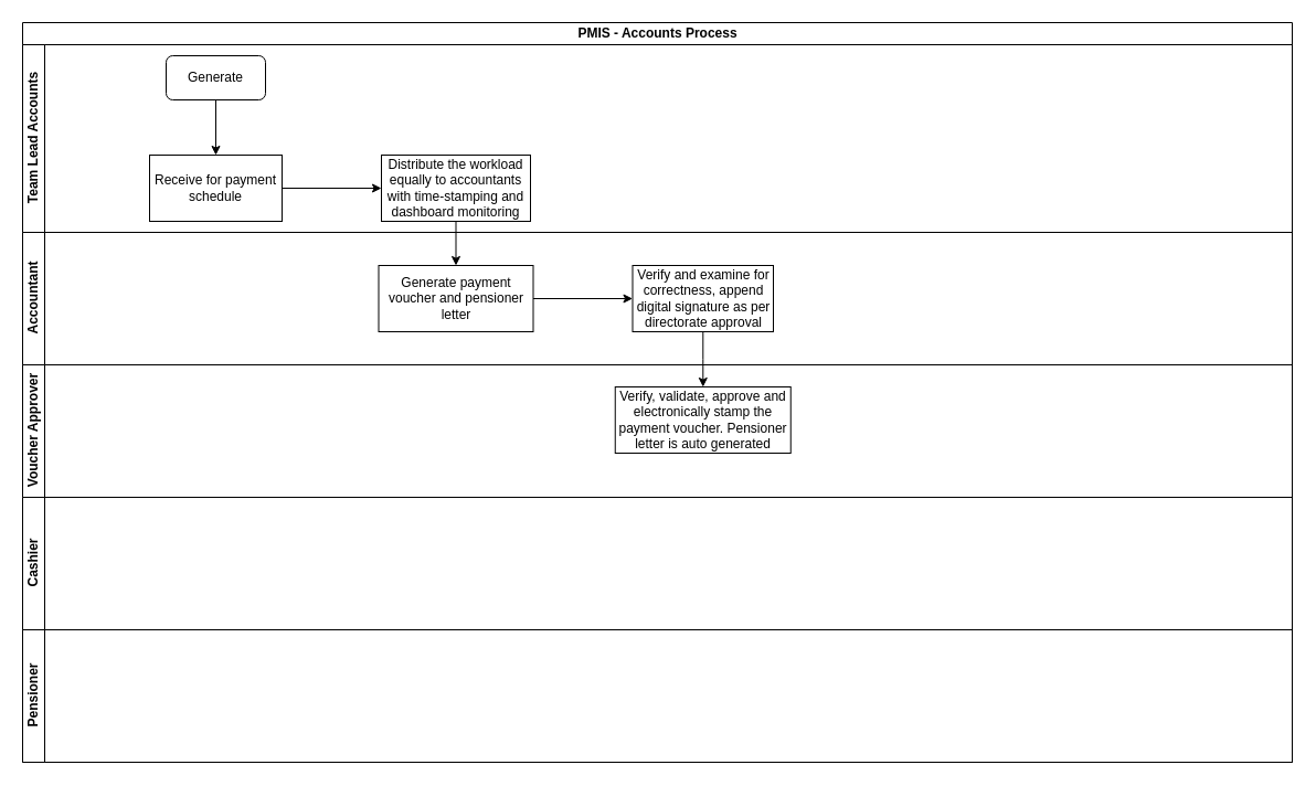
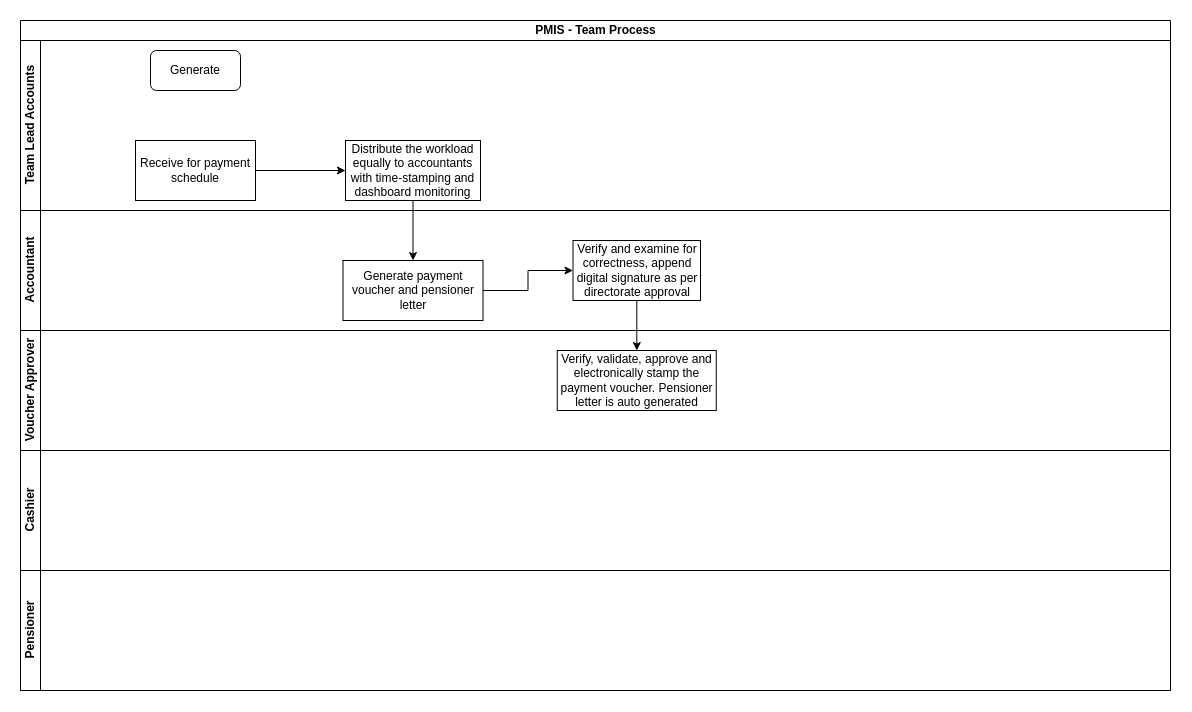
  <mxCell id="0" />
  <mxCell id="1" parent="0" />
- <mxCell id="2" value="PMIS - Accounts Process" style="swimlane;html=1;childLayout=stackLayout;resizeParent=1;resizeParentMax=0;horizontal=1;startSize=20;horizontalStack=0;" vertex="1" parent="1"><mxGeometry y="20" width="1150" height="670" as="geometry" x="20" /></mxCell>
+ <mxCell id="2" value="PMIS - Team Process" style="swimlane;html=1;childLayout=stackLayout;resizeParent=1;resizeParentMax=0;horizontal=1;startSize=20;horizontalStack=0;" vertex="1" parent="1"><mxGeometry y="20" width="1150" height="670" as="geometry" x="20" /></mxCell>
  <mxCell id="3" value="Team Lead Accounts" style="swimlane;html=1;startSize=20;horizontal=0;" vertex="1" parent="2"><mxGeometry y="20" width="1150" height="170" as="geometry" /></mxCell>
  <mxCell id="4" value="Generate" style="rounded=1;whiteSpace=wrap;html=1;" vertex="1" parent="3"><mxGeometry x="130" y="10" width="90" height="40" as="geometry" /></mxCell>
  <mxCell id="5" value="Receive for payment schedule" style="rounded=0;whiteSpace=wrap;html=1;" vertex="1" parent="3"><mxGeometry x="115" y="100" width="120" height="60" as="geometry" /></mxCell>
- <mxCell id="6" value="" style="edgeStyle=orthogonalEdgeStyle;rounded=0;orthogonalLoop=1;jettySize=auto;html=1;entryX=0.5;entryY=0;entryDx=0;entryDy=0;" edge="1" parent="3" source="4" target="5"><mxGeometry relative="1" as="geometry"><mxPoint x="175" y="120" as="targetPoint" /></mxGeometry></mxCell>
  <mxCell id="7" value="Accountant" style="swimlane;html=1;startSize=20;horizontal=0;" vertex="1" parent="2"><mxGeometry y="190" width="1150" height="120" as="geometry" /></mxCell>
- <mxCell id="8" value="Generate payment voucher and pensioner letter" style="whiteSpace=wrap;html=1;rounded=0;" vertex="1" parent="7"><mxGeometry x="322.5" y="30" width="140" height="60" as="geometry" /></mxCell>
+ <mxCell id="8" value="Generate payment voucher and pensioner letter" style="whiteSpace=wrap;html=1;rounded=0;" vertex="1" parent="7"><mxGeometry x="322.5" y="50" width="140" height="60" as="geometry" /></mxCell>
  <mxCell id="9" value="Voucher Approver" style="swimlane;html=1;startSize=20;horizontal=0;" vertex="1" parent="2"><mxGeometry y="310" width="1150" height="120" as="geometry" /></mxCell>
  <mxCell id="10" value="Verify, validate, approve and electronically stamp the payment voucher. Pensioner letter is auto generated" style="whiteSpace=wrap;html=1;rounded=0;" vertex="1" parent="9"><mxGeometry x="536.75" y="20" width="159" height="60" as="geometry" /></mxCell>
  <mxCell id="11" value="Cashier" style="swimlane;html=1;startSize=20;horizontal=0;" vertex="1" parent="2"><mxGeometry y="430" width="1150" height="120" as="geometry" /></mxCell>
  <mxCell id="12" value="Pensioner" style="swimlane;html=1;startSize=20;horizontal=0;" vertex="1" parent="2"><mxGeometry y="550" width="1150" height="120" as="geometry" /></mxCell>
  <mxCell id="13" value="" style="edgeStyle=orthogonalEdgeStyle;rounded=0;orthogonalLoop=1;jettySize=auto;html=1;" edge="1" parent="1" source="14" target="8"><mxGeometry relative="1" as="geometry" /></mxCell>
  <mxCell id="14" value="Distribute the workload equally to accountants with time-stamping and dashboard monitoring" style="whiteSpace=wrap;html=1;rounded=0;" vertex="1" parent="1"><mxGeometry x="345" y="140" width="135" height="60" as="geometry" /></mxCell>
  <mxCell id="15" value="" style="edgeStyle=orthogonalEdgeStyle;rounded=0;orthogonalLoop=1;jettySize=auto;html=1;" edge="1" parent="1" source="5" target="14"><mxGeometry relative="1" as="geometry" /></mxCell>
  <mxCell id="16" value="" style="edgeStyle=orthogonalEdgeStyle;rounded=0;orthogonalLoop=1;jettySize=auto;html=1;" edge="1" parent="1" source="17" target="10"><mxGeometry relative="1" as="geometry" /></mxCell>
  <mxCell id="17" value="Verify and examine for correctness, append digital signature as per directorate approval" style="whiteSpace=wrap;html=1;rounded=0;" vertex="1" parent="1"><mxGeometry x="572.5" y="240" width="127.5" height="60" as="geometry" /></mxCell>
  <mxCell id="18" value="" style="edgeStyle=orthogonalEdgeStyle;rounded=0;orthogonalLoop=1;jettySize=auto;html=1;" edge="1" parent="1" source="8" target="17"><mxGeometry relative="1" as="geometry" /></mxCell>
